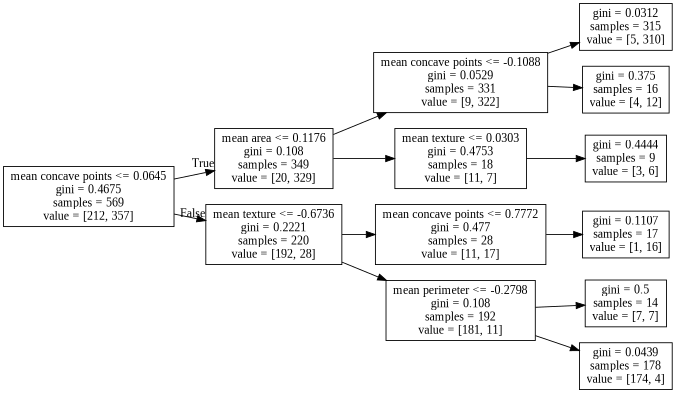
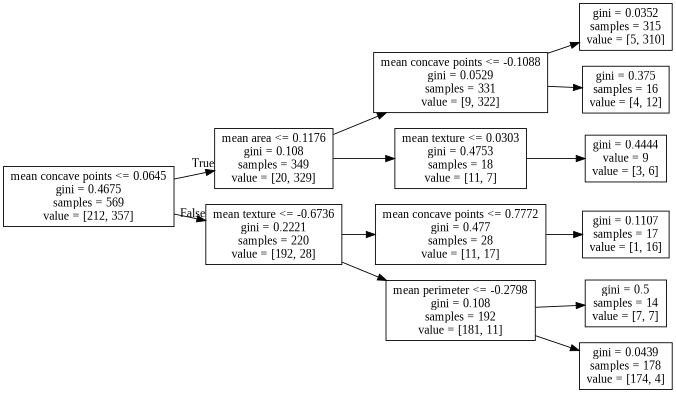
  digraph {
    fontname="Liberation Serif"
    rankdir=LR
    node [fontname="Liberation Serif" shape=box]
    edge [fontname="Liberation Serif"]
    n1 [label="mean concave points <= 0.0645\ngini = 0.4675\nsamples = 569\nvalue = [212, 357]"]
    n2 [label="mean area <= 0.1176\ngini = 0.108\nsamples = 349\nvalue = [20, 329]"]
    n3 [label="mean texture <= -0.6736\ngini = 0.2221\nsamples = 220\nvalue = [192, 28]"]
    n4 [label="mean concave points <= -0.1088\ngini = 0.0529\nsamples = 331\nvalue = [9, 322]"]
    n5 [label="mean texture <= 0.0303\ngini = 0.4753\nsamples = 18\nvalue = [11, 7]"]
    n6 [label="mean concave points <= 0.7772\ngini = 0.477\nsamples = 28\nvalue = [11, 17]"]
    n7 [label="mean perimeter <= -0.2798\ngini = 0.108\nsamples = 192\nvalue = [181, 11]"]
-   n8 [label="gini = 0.0312\nsamples = 315\nvalue = [5, 310]"]
+   n8 [label="gini = 0.0352\nsamples = 315\nvalue = [5, 310]"]
    n9 [label="gini = 0.375\nsamples = 16\nvalue = [4, 12]"]
-   n10 [label="gini = 0.4444\nsamples = 9\nvalue = [3, 6]"]
+   n10 [label="gini = 0.4444\nvalue = 9\nvalue = [3, 6]"]
    n11 [label="gini = 0.1107\nsamples = 17\nvalue = [1, 16]"]
    n12 [label="gini = 0.5\nsamples = 14\nvalue = [7, 7]"]
    n13 [label="gini = 0.0439\nsamples = 178\nvalue = [174, 4]"]
    n1 -> n2 [headlabel=True labelangle=45 labeldistance=2.5]
    n1 -> n3 [headlabel=False labelangle=-45 labeldistance=2.5]
    n2 -> n4
    n2 -> n5
    n3 -> n6
    n3 -> n7
    n4 -> n8
    n4 -> n9
    n5 -> n10
    n6 -> n11
    n7 -> n12
    n7 -> n13
  }
